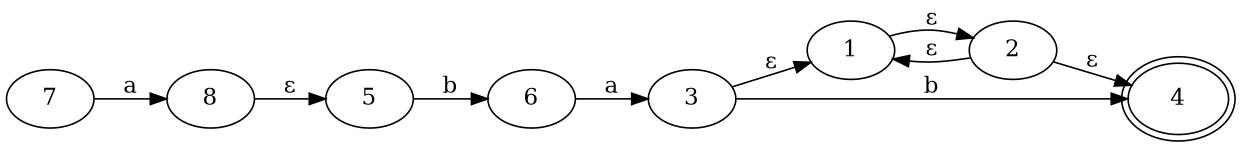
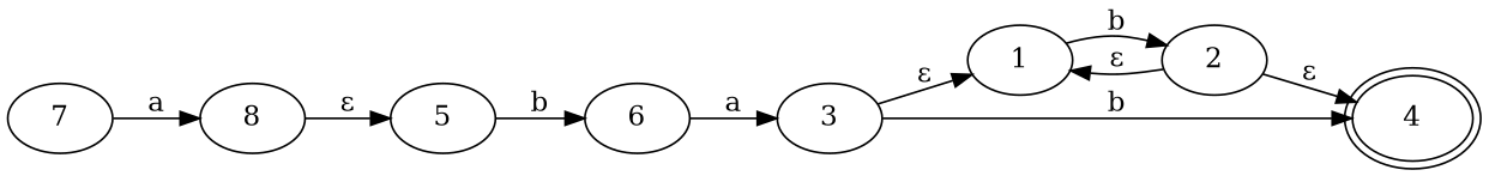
  digraph {
    rankdir=LR
    7
    8
    5
    6
    3
    1
    4 [peripheries=2]
    2
    7 -> 8 [label=a]
    8 -> 5 [label="ε"]
    5 -> 6 [label=b]
    6 -> 3 [label=a]
    3 -> 1 [label="ε"]
    3 -> 4 [label=b]
-   1 -> 2 [label="ε"]
+   1 -> 2 [label=b]
    2 -> 1 [label="ε"]
    2 -> 4 [label="ε"]
  }
